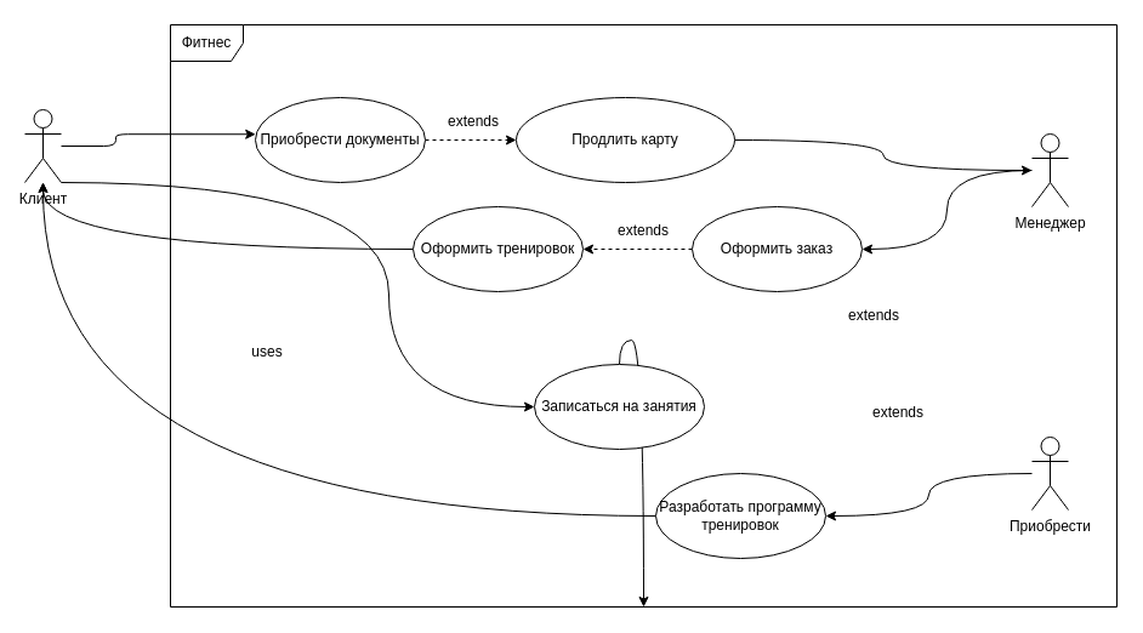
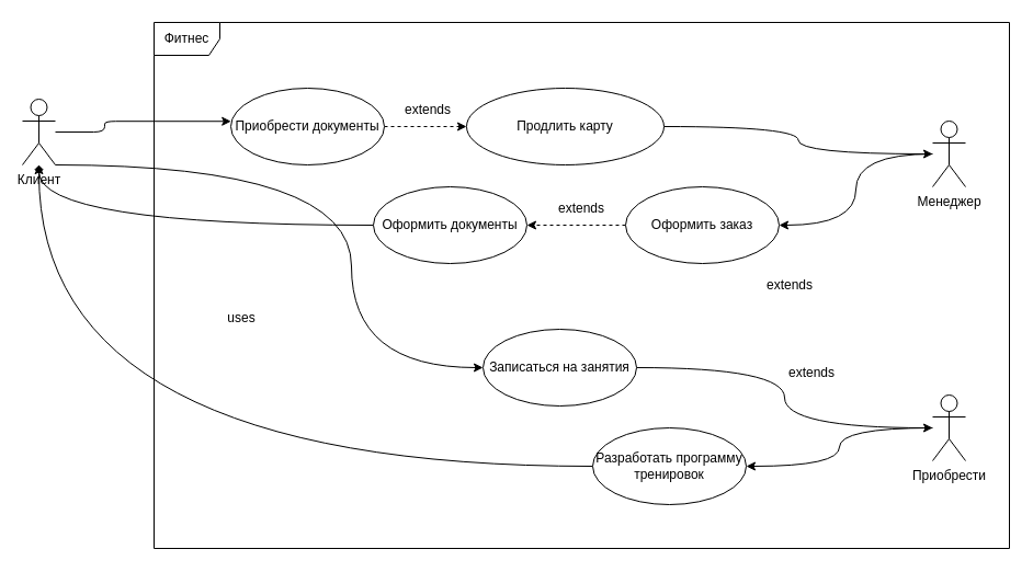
  <mxCell id="0" />
  <mxCell id="1" parent="0" />
  <mxCell id="2" style="edgeStyle=orthogonalEdgeStyle;rounded=1;orthogonalLoop=1;jettySize=auto;html=1;entryX=0.09;entryY=0.188;entryDx=0;entryDy=0;entryPerimeter=0;" edge="1" parent="1" source="4" target="5"><mxGeometry relative="1" as="geometry" /></mxCell>
  <mxCell id="3" style="edgeStyle=orthogonalEdgeStyle;curved=1;jumpStyle=none;orthogonalLoop=1;jettySize=auto;html=1;strokeColor=#000000;" edge="1" parent="1" source="4" target="21"><mxGeometry relative="1" as="geometry"><Array as="points"><mxPoint x="320" y="150" /><mxPoint x="320" y="335" /></Array></mxGeometry></mxCell>
  <mxCell id="4" value="Клиент" style="shape=umlActor;verticalLabelPosition=bottom;verticalAlign=top;html=1;outlineConnect=0;" vertex="1" parent="1"><mxGeometry x="20" y="90" width="30" height="60" as="geometry" /></mxCell>
  <mxCell id="5" value="Фитнес" style="shape=umlFrame;whiteSpace=wrap;html=1;" vertex="1" parent="1"><mxGeometry x="140" y="20" width="780" height="480" as="geometry" /></mxCell>
  <mxCell id="6" style="edgeStyle=orthogonalEdgeStyle;rounded=0;orthogonalLoop=1;jettySize=auto;html=1;entryX=0;entryY=0.5;entryDx=0;entryDy=0;dashed=1;" edge="1" parent="1" source="7" target="11"><mxGeometry relative="1" as="geometry" /></mxCell>
  <mxCell id="7" value="Приобрести документы" style="ellipse;whiteSpace=wrap;html=1;" vertex="1" parent="1"><mxGeometry x="210" y="80" width="140" height="70" as="geometry" /></mxCell>
  <mxCell id="8" style="edgeStyle=orthogonalEdgeStyle;orthogonalLoop=1;jettySize=auto;html=1;jumpStyle=none;curved=1;" edge="1" parent="1" source="9" target="14"><mxGeometry relative="1" as="geometry" /></mxCell>
  <mxCell id="9" value="Менеджер" style="shape=umlActor;verticalLabelPosition=bottom;verticalAlign=top;html=1;" vertex="1" parent="1"><mxGeometry x="850" y="110" width="30" height="60" as="geometry" /></mxCell>
  <mxCell id="10" style="edgeStyle=orthogonalEdgeStyle;curved=1;jumpStyle=none;orthogonalLoop=1;jettySize=auto;html=1;strokeColor=#000000;" edge="1" parent="1" source="11" target="9"><mxGeometry relative="1" as="geometry" /></mxCell>
  <mxCell id="11" value="Продлить карту" style="ellipse;whiteSpace=wrap;html=1;" vertex="1" parent="1"><mxGeometry x="425" y="80" width="180" height="70" as="geometry" /></mxCell>
  <mxCell id="12" value="extends" style="text;html=1;strokeColor=none;fillColor=none;align=center;verticalAlign=middle;whiteSpace=wrap;rounded=0;" vertex="1" parent="1"><mxGeometry x="370" y="90" width="40" height="20" as="geometry" /></mxCell>
  <mxCell id="13" style="edgeStyle=orthogonalEdgeStyle;rounded=0;orthogonalLoop=1;jettySize=auto;html=1;dashed=1;" edge="1" parent="1" source="14" target="16"><mxGeometry relative="1" as="geometry" /></mxCell>
  <mxCell id="14" value="Оформить заказ" style="ellipse;whiteSpace=wrap;html=1;" vertex="1" parent="1"><mxGeometry x="570" y="170" width="140" height="70" as="geometry" /></mxCell>
  <mxCell id="15" style="edgeStyle=orthogonalEdgeStyle;curved=1;jumpStyle=none;orthogonalLoop=1;jettySize=auto;html=1;strokeColor=#000000;" edge="1" parent="1" source="16" target="4"><mxGeometry relative="1" as="geometry" /></mxCell>
- <mxCell id="16" value="Оформить тренировок" style="ellipse;whiteSpace=wrap;html=1;" vertex="1" parent="1"><mxGeometry x="340" y="170" width="140" height="70" as="geometry" /></mxCell>
+ <mxCell id="16" value="Оформить документы" style="ellipse;whiteSpace=wrap;html=1;" vertex="1" parent="1"><mxGeometry x="340" y="170" width="140" height="70" as="geometry" /></mxCell>
  <mxCell id="17" value="extends" style="text;html=1;strokeColor=none;fillColor=none;align=center;verticalAlign=middle;whiteSpace=wrap;rounded=0;" vertex="1" parent="1"><mxGeometry x="510" y="180" width="40" height="20" as="geometry" /></mxCell>
  <mxCell id="18" style="edgeStyle=orthogonalEdgeStyle;curved=1;jumpStyle=none;orthogonalLoop=1;jettySize=auto;html=1;strokeColor=#000000;" edge="1" parent="1" source="19" target="26"><mxGeometry relative="1" as="geometry" /></mxCell>
  <mxCell id="19" value="Приобрести" style="shape=umlActor;verticalLabelPosition=bottom;verticalAlign=top;html=1;" vertex="1" parent="1"><mxGeometry x="850" y="360" width="30" height="60" as="geometry" /></mxCell>
- <mxCell id="20" style="edgeStyle=orthogonalEdgeStyle;curved=1;jumpStyle=none;orthogonalLoop=1;jettySize=auto;html=1;strokeColor=#000000;" edge="1" parent="1" source="21" target="5"><mxGeometry relative="1" as="geometry" /></mxCell>
+ <mxCell id="20" style="edgeStyle=orthogonalEdgeStyle;curved=1;jumpStyle=none;orthogonalLoop=1;jettySize=auto;html=1;strokeColor=#000000;" edge="1" parent="1" source="21" target="19"><mxGeometry relative="1" as="geometry" /></mxCell>
  <mxCell id="21" value="Записаться на занятия" style="ellipse;whiteSpace=wrap;html=1;" vertex="1" parent="1"><mxGeometry x="440" y="300" width="140" height="70" as="geometry" /></mxCell>
  <mxCell id="22" value="extends" style="text;html=1;strokeColor=none;fillColor=none;align=center;verticalAlign=middle;whiteSpace=wrap;rounded=0;" vertex="1" parent="1"><mxGeometry x="720" y="330" width="40" height="20" as="geometry" /></mxCell>
  <mxCell id="23" value="extends" style="text;html=1;strokeColor=none;fillColor=none;align=center;verticalAlign=middle;whiteSpace=wrap;rounded=0;" vertex="1" parent="1"><mxGeometry x="700" y="250" width="40" height="20" as="geometry" /></mxCell>
  <mxCell id="24" value="uses" style="text;html=1;strokeColor=none;fillColor=none;align=center;verticalAlign=middle;whiteSpace=wrap;rounded=0;" vertex="1" parent="1"><mxGeometry x="200" y="280" width="40" height="20" as="geometry" /></mxCell>
- <mxCell id="25" style="edgeStyle=orthogonalEdgeStyle;curved=1;jumpStyle=none;orthogonalLoop=1;jettySize=auto;html=1;strokeColor=#000000;" edge="1" parent="1" source="26" target="4"><mxGeometry relative="1" as="geometry" /></mxCell>
+ <mxCell id="25" style="edgeStyle=orthogonalEdgeStyle;curved=1;jumpStyle=none;orthogonalLoop=1;jettySize=auto;html=1;strokeColor=#000000;endArrow=diamond;" edge="1" parent="1" source="26" target="4"><mxGeometry relative="1" as="geometry" /></mxCell>
  <mxCell id="26" value="Разработать программу тренировок" style="ellipse;whiteSpace=wrap;html=1;" vertex="1" parent="1"><mxGeometry x="540" y="390" width="140" height="70" as="geometry" /></mxCell>
